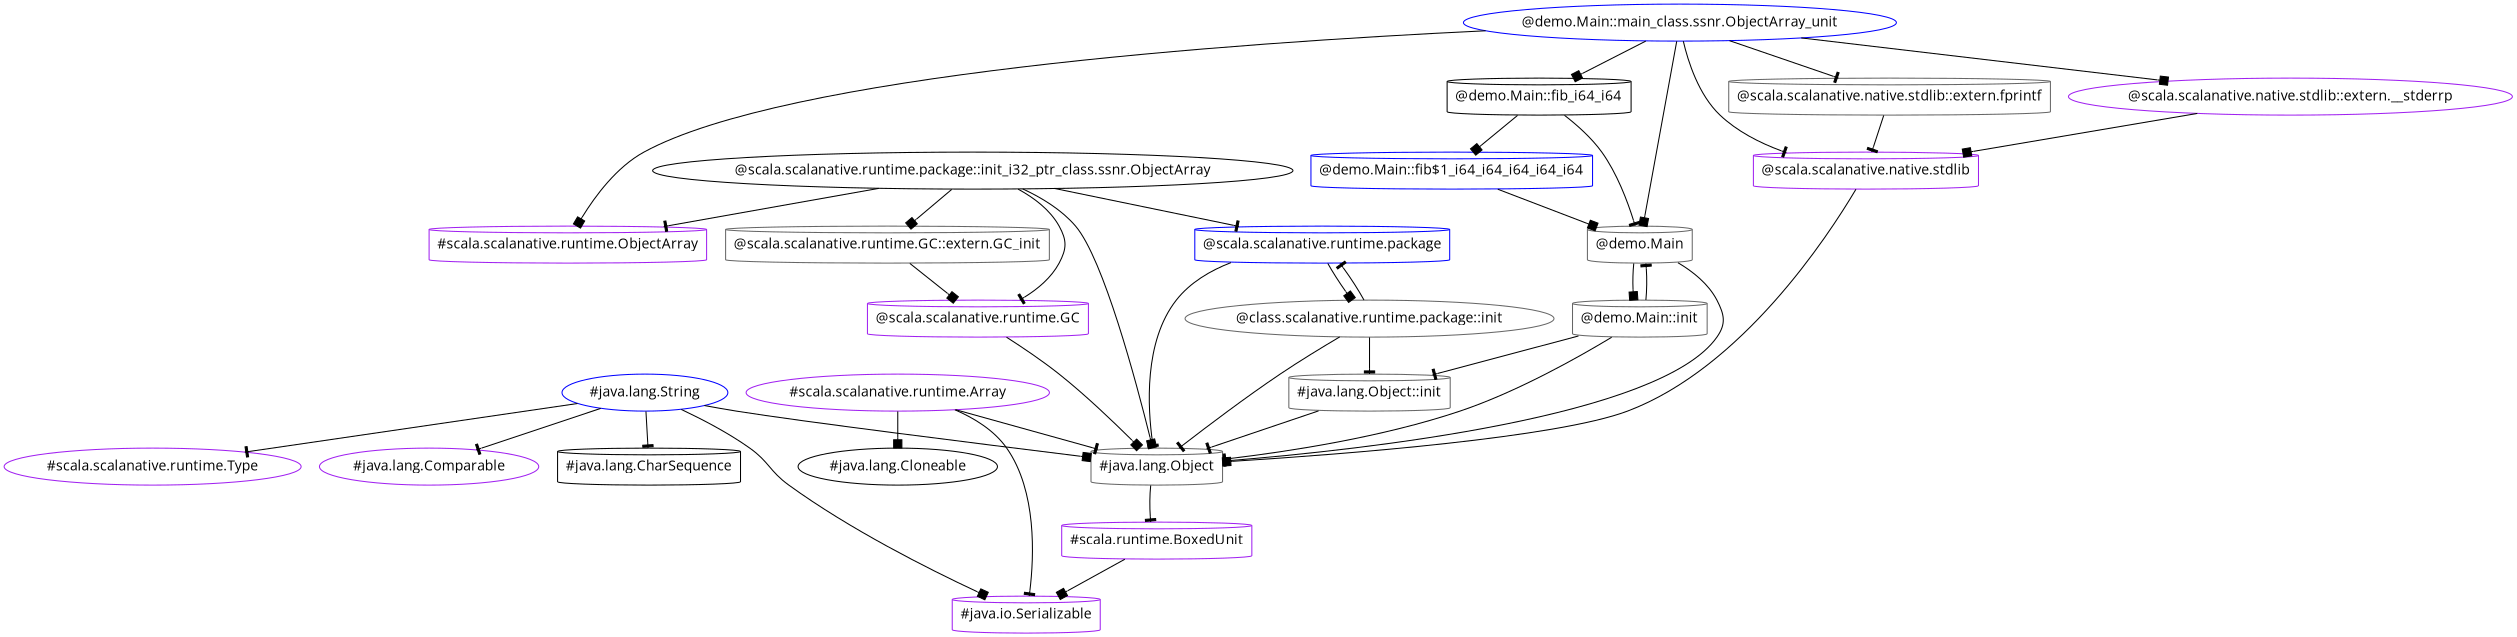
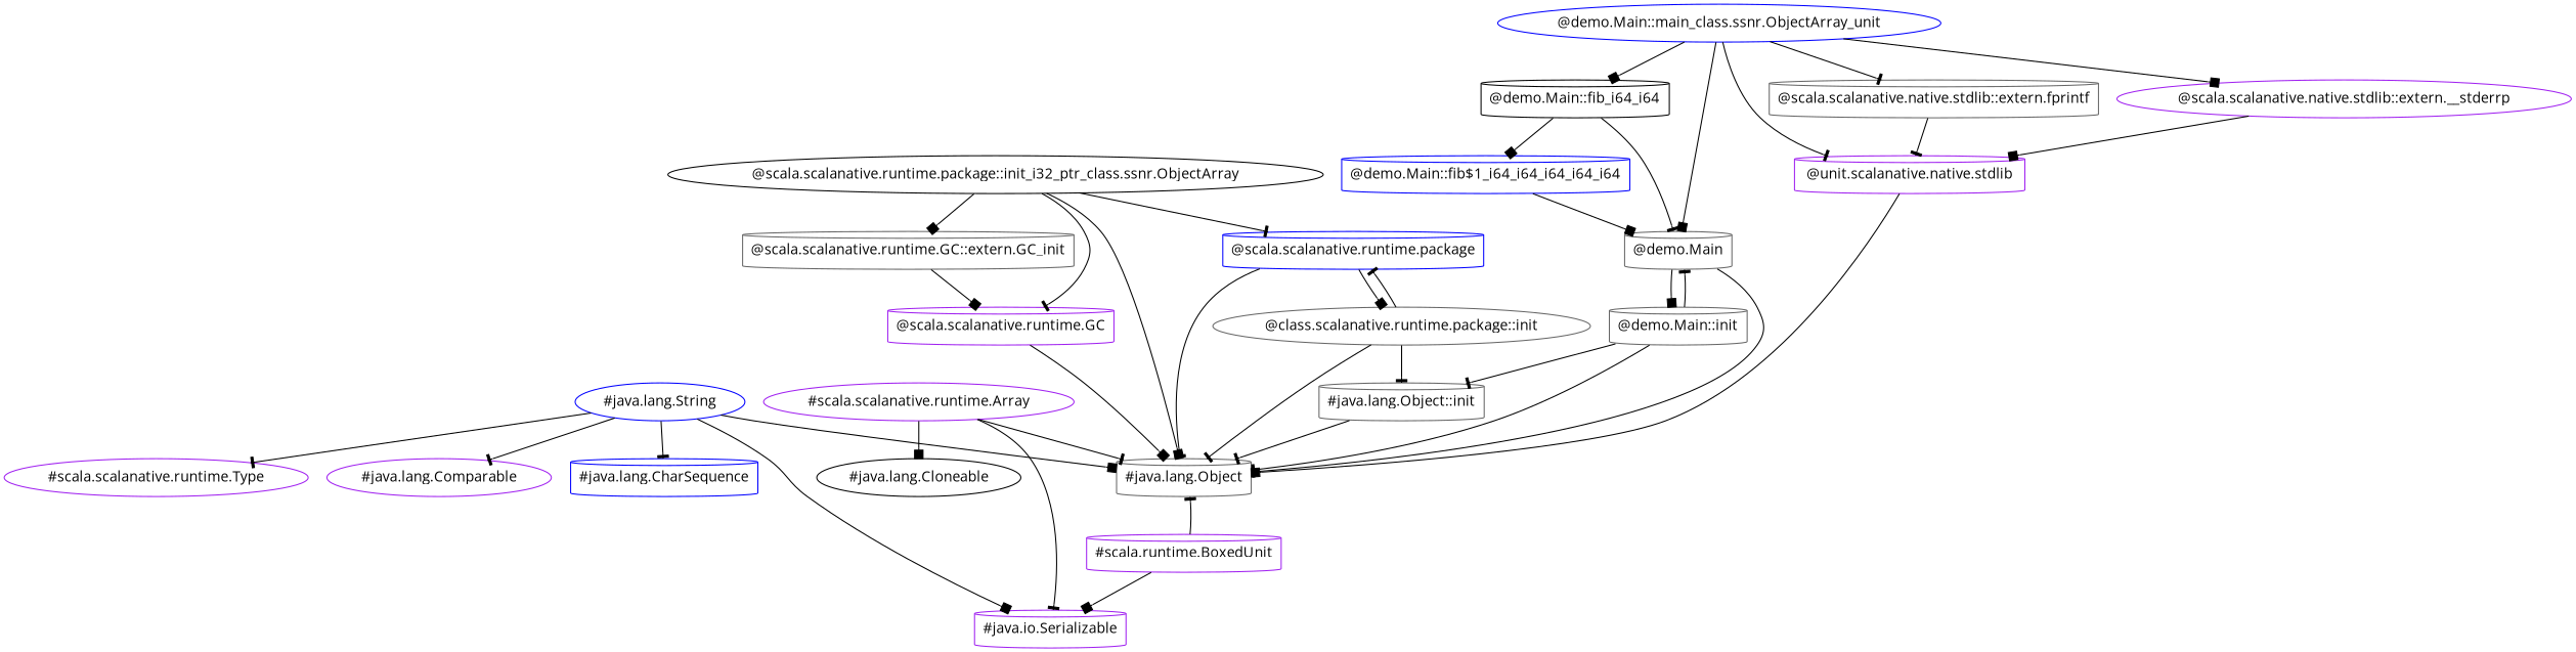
  digraph {
    fontname="Open Sans"
    node [color=purple fontname="Open Sans" shape=cylinder]
    edge [arrowhead=tee fontname="Open Sans"]
    "@demo.Main::main_class.ssnr.ObjectArray_unit" [color=blue shape=ellipse]
-   "#scala.scalanative.runtime.ObjectArray"
    "@scala.scalanative.native.stdlib::extern.fprintf" [color=gray40]
    "@scala.scalanative.native.stdlib::extern.__stderrp" [shape=ellipse]
    "@demo.Main" [color=gray40]
-   "@scala.scalanative.native.stdlib"
+   "@scala.scalanative.native.stdlib" [label="@unit.scalanative.native.stdlib"]
    "@demo.Main::fib_i64_i64" [color=black]
    "#java.lang.Object" [color=gray40]
    "@demo.Main::init" [color=gray40]
    "@demo.Main::fib$1_i64_i64_i64_i64_i64" [color=blue]
    "#scala.scalanative.runtime.Type" [shape=ellipse]
    "#java.lang.String" [color=blue shape=ellipse]
    "#java.io.Serializable"
    "#java.lang.Comparable" [shape=ellipse]
-   "#java.lang.CharSequence" [color=black]
+   "#java.lang.CharSequence" [color=blue]
    "#scala.scalanative.runtime.Array" [shape=ellipse]
    "#java.lang.Cloneable" [color=black shape=ellipse]
    "#scala.runtime.BoxedUnit"
    "@scala.scalanative.runtime.package::init_i32_ptr_class.ssnr.ObjectArray" [color=black shape=ellipse]
    "@scala.scalanative.runtime.package" [color=blue]
    "@scala.scalanative.runtime.GC"
    "@scala.scalanative.runtime.GC::extern.GC_init" [color=gray40]
    n23 [color=gray40 label="@class.scalanative.runtime.package::init" shape=ellipse]
    "#java.lang.Object::init" [color=gray40]
-   "@demo.Main::main_class.ssnr.ObjectArray_unit" -> "#scala.scalanative.runtime.ObjectArray" [arrowhead=box]
    "@demo.Main::main_class.ssnr.ObjectArray_unit" -> "@scala.scalanative.native.stdlib::extern.fprintf"
    "@demo.Main::main_class.ssnr.ObjectArray_unit" -> "@scala.scalanative.native.stdlib::extern.__stderrp" [arrowhead=box]
    "@demo.Main::main_class.ssnr.ObjectArray_unit" -> "@demo.Main" [arrowhead=box]
    "@demo.Main::main_class.ssnr.ObjectArray_unit" -> "@scala.scalanative.native.stdlib"
    "@demo.Main::main_class.ssnr.ObjectArray_unit" -> "@demo.Main::fib_i64_i64" [arrowhead=box]
    "@scala.scalanative.native.stdlib::extern.fprintf" -> "@scala.scalanative.native.stdlib"
    "@scala.scalanative.native.stdlib::extern.__stderrp" -> "@scala.scalanative.native.stdlib" [arrowhead=box]
    "@demo.Main" -> "#java.lang.Object"
    "@demo.Main" -> "@demo.Main::init" [arrowhead=box]
    "@scala.scalanative.native.stdlib" -> "#java.lang.Object" [arrowhead=box]
    "@demo.Main::fib_i64_i64" -> "@demo.Main"
    "@demo.Main::fib_i64_i64" -> "@demo.Main::fib$1_i64_i64_i64_i64_i64" [arrowhead=box]
    "@demo.Main::init" -> "@demo.Main"
    "@demo.Main::init" -> "#java.lang.Object"
    "@demo.Main::init" -> "#java.lang.Object::init"
    "@demo.Main::fib$1_i64_i64_i64_i64_i64" -> "@demo.Main" [arrowhead=box]
    "#java.lang.String" -> "#java.lang.Object" [arrowhead=box]
    "#java.lang.String" -> "#scala.scalanative.runtime.Type"
    "#java.lang.String" -> "#java.io.Serializable" [arrowhead=box]
    "#java.lang.String" -> "#java.lang.Comparable"
    "#java.lang.String" -> "#java.lang.CharSequence"
    "#scala.scalanative.runtime.Array" -> "#java.lang.Object"
    "#scala.scalanative.runtime.Array" -> "#java.io.Serializable"
    "#scala.scalanative.runtime.Array" -> "#java.lang.Cloneable" [arrowhead=box]
-   "#java.lang.Object" -> "#scala.runtime.BoxedUnit"
+   "#scala.runtime.BoxedUnit" -> "#java.lang.Object"
    "#scala.runtime.BoxedUnit" -> "#java.io.Serializable" [arrowhead=box]
-   "@scala.scalanative.runtime.package::init_i32_ptr_class.ssnr.ObjectArray" -> "#scala.scalanative.runtime.ObjectArray"
    "@scala.scalanative.runtime.package::init_i32_ptr_class.ssnr.ObjectArray" -> "#java.lang.Object" [arrowhead=box]
    "@scala.scalanative.runtime.package::init_i32_ptr_class.ssnr.ObjectArray" -> "@scala.scalanative.runtime.package"
    "@scala.scalanative.runtime.package::init_i32_ptr_class.ssnr.ObjectArray" -> "@scala.scalanative.runtime.GC"
    "@scala.scalanative.runtime.package::init_i32_ptr_class.ssnr.ObjectArray" -> "@scala.scalanative.runtime.GC::extern.GC_init" [arrowhead=box]
    "@scala.scalanative.runtime.package" -> "#java.lang.Object"
    "@scala.scalanative.runtime.package" -> n23 [arrowhead=box]
    "@scala.scalanative.runtime.GC" -> "#java.lang.Object" [arrowhead=box]
    "@scala.scalanative.runtime.GC::extern.GC_init" -> "@scala.scalanative.runtime.GC" [arrowhead=box]
    n23 -> "#java.lang.Object"
    n23 -> "@scala.scalanative.runtime.package"
    n23 -> "#java.lang.Object::init"
    "#java.lang.Object::init" -> "#java.lang.Object"
  }
